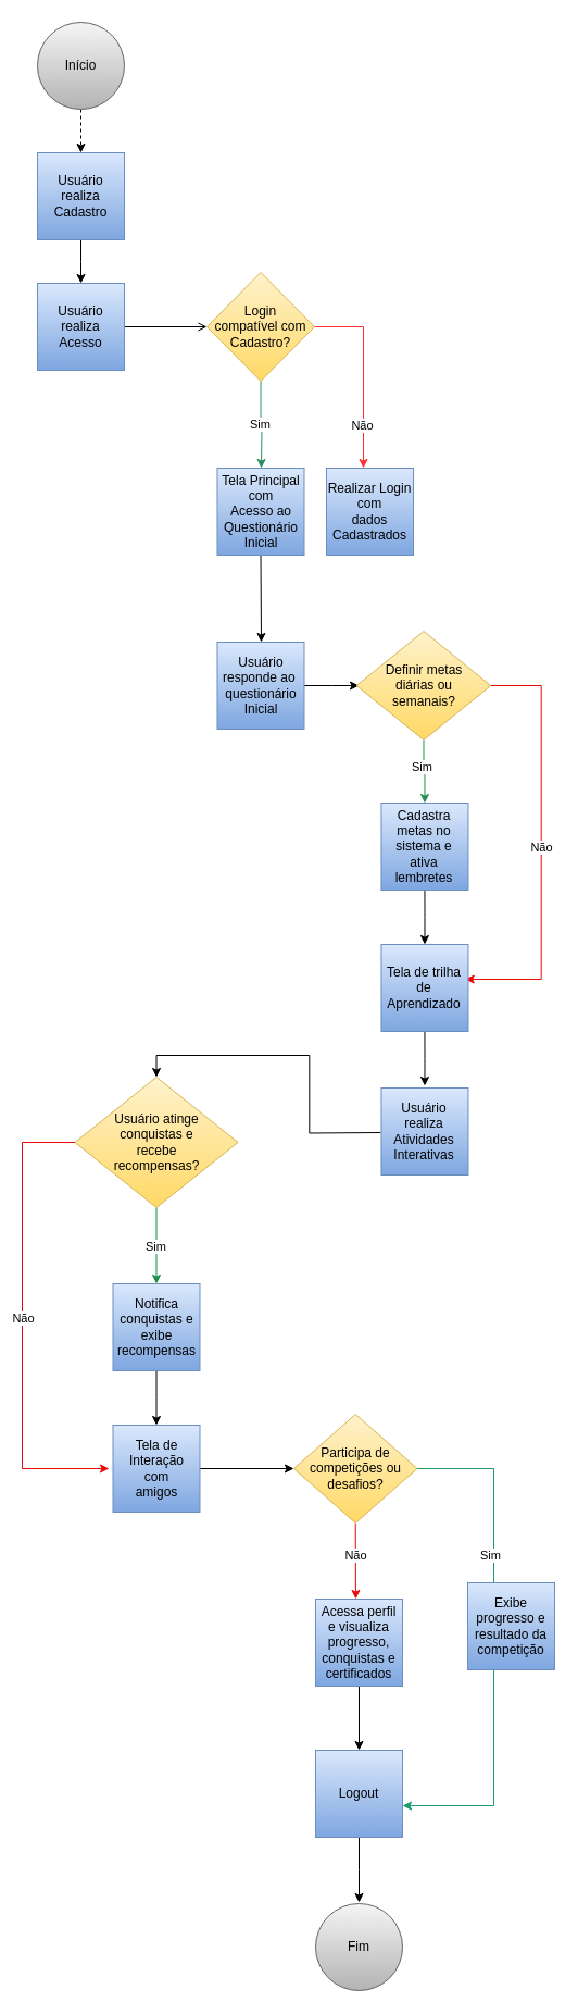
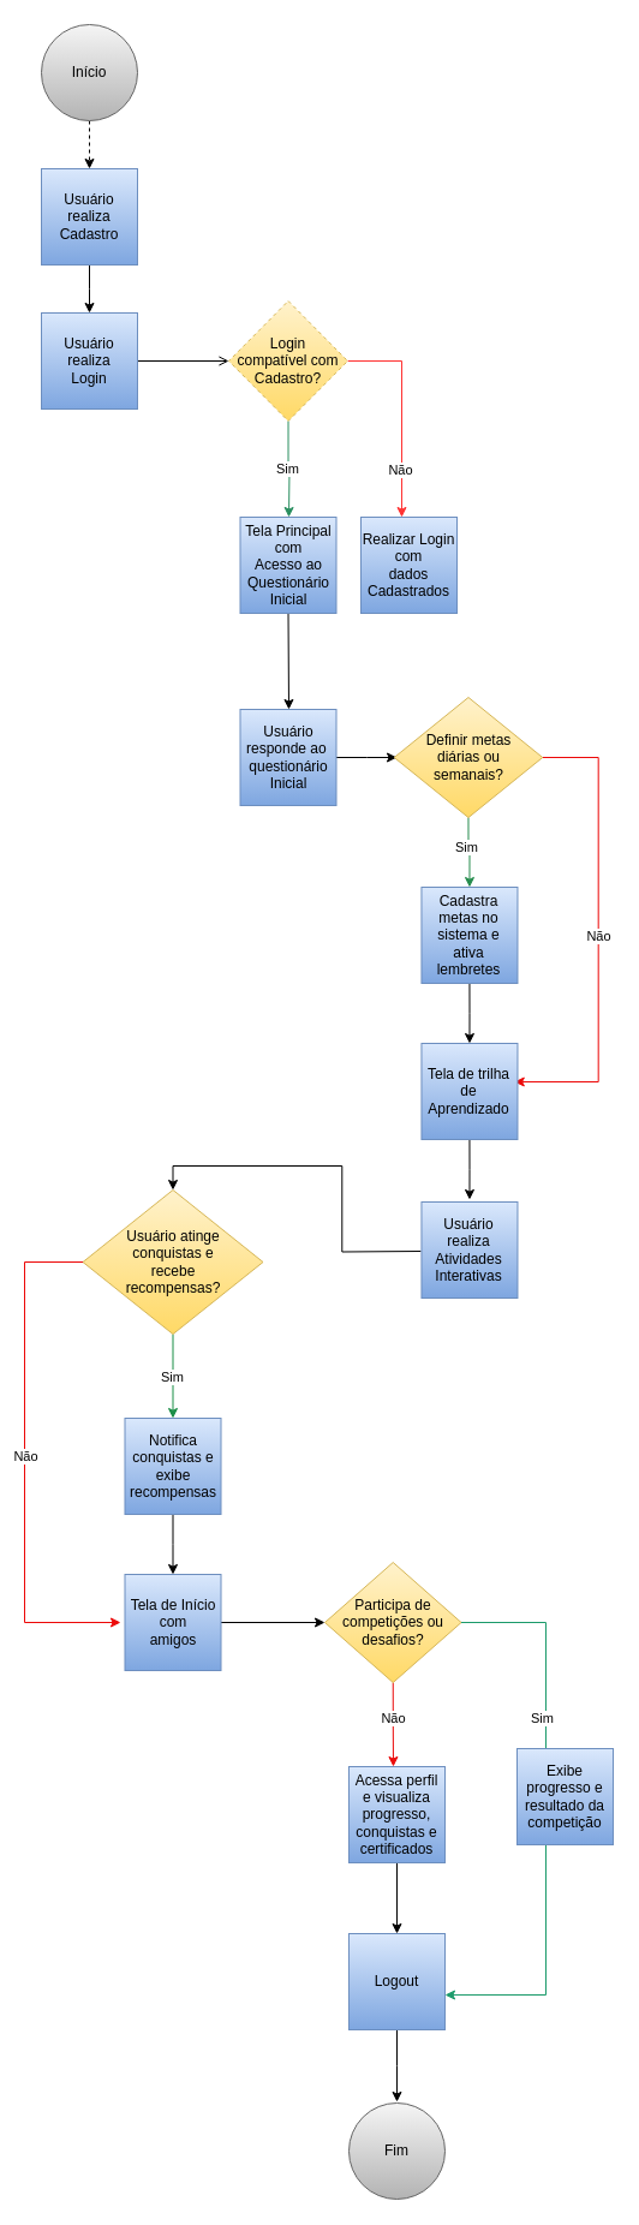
  <mxCell id="0" />
  <mxCell id="1" parent="0" />
  <mxCell id="2" style="edgeStyle=orthogonalEdgeStyle;rounded=0;orthogonalLoop=1;jettySize=auto;html=1;exitX=0.5;exitY=1;exitDx=0;exitDy=0;dashed=1;" parent="1" source="3" target="5" edge="1"><mxGeometry relative="1" as="geometry"><mxPoint x="74" y="140" as="targetPoint" /></mxGeometry></mxCell>
  <mxCell id="3" value="&lt;div&gt;Início&lt;/div&gt;" style="ellipse;whiteSpace=wrap;html=1;aspect=fixed;fillColor=#f5f5f5;gradientColor=#b3b3b3;strokeColor=#666666;" parent="1" vertex="1"><mxGeometry x="34" y="20" width="80" height="80" as="geometry" /></mxCell>
  <mxCell id="4" style="edgeStyle=orthogonalEdgeStyle;rounded=0;orthogonalLoop=1;jettySize=auto;html=1;exitX=0.5;exitY=1;exitDx=0;exitDy=0;" parent="1" source="5" edge="1"><mxGeometry relative="1" as="geometry"><mxPoint x="74" y="260" as="targetPoint" /></mxGeometry></mxCell>
  <mxCell id="5" value="Usuário realiza&lt;div&gt;Cadastro&lt;/div&gt;" style="whiteSpace=wrap;html=1;aspect=fixed;fillColor=#dae8fc;gradientColor=#7ea6e0;strokeColor=#6c8ebf;" parent="1" vertex="1"><mxGeometry x="34" y="140" width="80" height="80" as="geometry" /></mxCell>
  <mxCell id="6" style="edgeStyle=orthogonalEdgeStyle;rounded=0;orthogonalLoop=1;jettySize=auto;html=1;exitX=1;exitY=0.5;exitDx=0;exitDy=0;endArrow=open;" parent="1" source="7" target="12" edge="1"><mxGeometry relative="1" as="geometry"><mxPoint x="74" y="380" as="targetPoint" /></mxGeometry></mxCell>
- <mxCell id="7" value="Usuário realiza&lt;div&gt;Acesso&lt;/div&gt;" style="whiteSpace=wrap;html=1;aspect=fixed;fillColor=#dae8fc;gradientColor=#7ea6e0;strokeColor=#6c8ebf;" parent="1" vertex="1"><mxGeometry x="34" y="260" width="80" height="80" as="geometry" /></mxCell>
+ <mxCell id="7" value="Usuário realiza&lt;div&gt;Login&lt;/div&gt;" style="whiteSpace=wrap;html=1;aspect=fixed;fillColor=#dae8fc;gradientColor=#7ea6e0;strokeColor=#6c8ebf;" parent="1" vertex="1"><mxGeometry x="34" y="260" width="80" height="80" as="geometry" /></mxCell>
  <mxCell id="8" style="edgeStyle=orthogonalEdgeStyle;rounded=0;orthogonalLoop=1;jettySize=auto;html=1;strokeColor=#FF3333;exitX=1;exitY=0.5;exitDx=0;exitDy=0;" parent="1" edge="1" source="12"><mxGeometry relative="1" as="geometry"><mxPoint x="334" y="430" as="targetPoint" /><mxPoint x="289" y="310" as="sourcePoint" /><Array as="points"><mxPoint x="334" y="300" /></Array></mxGeometry></mxCell>
  <mxCell id="9" value="Não" style="edgeLabel;html=1;align=center;verticalAlign=middle;resizable=0;points=[];" parent="8" vertex="1" connectable="0"><mxGeometry x="-0.178" relative="1" as="geometry"><mxPoint x="-2" y="63" as="offset" /></mxGeometry></mxCell>
  <mxCell id="10" style="edgeStyle=orthogonalEdgeStyle;rounded=0;orthogonalLoop=1;jettySize=auto;html=1;exitX=0.5;exitY=1;exitDx=0;exitDy=0;strokeColor=#298e5f;" parent="1" source="12" edge="1"><mxGeometry relative="1" as="geometry"><mxPoint x="240" y="430" as="targetPoint" /></mxGeometry></mxCell>
  <mxCell id="11" value="Sim" style="edgeLabel;html=1;align=center;verticalAlign=middle;resizable=0;points=[];" parent="10" vertex="1" connectable="0"><mxGeometry x="-0.041" y="-1" relative="1" as="geometry"><mxPoint as="offset" /></mxGeometry></mxCell>
- <mxCell id="12" value="Login&lt;div&gt;compatível com&lt;/div&gt;&lt;div&gt;Cadastro?&lt;/div&gt;" style="rhombus;whiteSpace=wrap;html=1;fillColor=#fff2cc;gradientColor=#ffd966;strokeColor=#d6b656;" parent="1" vertex="1"><mxGeometry x="190" y="250" width="99" height="100" as="geometry" /></mxCell>
+ <mxCell id="12" value="Login&lt;div&gt;compatível com&lt;/div&gt;&lt;div&gt;Cadastro?&lt;/div&gt;" style="rhombus;whiteSpace=wrap;html=1;fillColor=#fff2cc;gradientColor=#ffd966;strokeColor=#d6b656;dashed=1;" parent="1" vertex="1"><mxGeometry x="190" y="250" width="99" height="100" as="geometry" /></mxCell>
  <mxCell id="13" value="Realizar Login&lt;div&gt;com&lt;/div&gt;&lt;div&gt;dados&lt;/div&gt;&lt;div&gt;Cadastrados&lt;/div&gt;" style="whiteSpace=wrap;html=1;aspect=fixed;fillColor=#dae8fc;gradientColor=#7ea6e0;strokeColor=#6c8ebf;" parent="1" vertex="1"><mxGeometry x="300" y="430" width="80" height="80" as="geometry" /></mxCell>
  <mxCell id="14" style="rounded=0;orthogonalLoop=1;jettySize=auto;html=1;exitX=0.5;exitY=1;exitDx=0;exitDy=0;" parent="1" source="15" edge="1"><mxGeometry relative="1" as="geometry"><mxPoint x="240" y="590" as="targetPoint" /><mxPoint x="240" y="530" as="sourcePoint" /></mxGeometry></mxCell>
  <mxCell id="15" value="Tela Principal com&lt;div&gt;Acesso ao&lt;/div&gt;&lt;div&gt;Questionário&lt;/div&gt;&lt;div&gt;Inicial&lt;/div&gt;" style="whiteSpace=wrap;html=1;aspect=fixed;fillColor=#dae8fc;gradientColor=#7ea6e0;strokeColor=#6c8ebf;" parent="1" vertex="1"><mxGeometry x="199.5" y="430" width="80" height="80" as="geometry" /></mxCell>
  <mxCell id="16" style="edgeStyle=orthogonalEdgeStyle;rounded=0;orthogonalLoop=1;jettySize=auto;html=1;exitX=1;exitY=0.5;exitDx=0;exitDy=0;" parent="1" source="17" edge="1"><mxGeometry relative="1" as="geometry"><mxPoint x="330" y="630" as="targetPoint" /></mxGeometry></mxCell>
  <mxCell id="17" value="Usuário responde ao&amp;nbsp;&lt;div&gt;questionário&lt;/div&gt;&lt;div&gt;Inicial&lt;/div&gt;" style="whiteSpace=wrap;html=1;aspect=fixed;fillColor=#dae8fc;gradientColor=#7ea6e0;strokeColor=#6c8ebf;" parent="1" vertex="1"><mxGeometry x="199.5" y="590" width="80" height="80" as="geometry" /></mxCell>
  <mxCell id="18" style="edgeStyle=orthogonalEdgeStyle;rounded=0;orthogonalLoop=1;jettySize=auto;html=1;exitX=0.5;exitY=1;exitDx=0;exitDy=0;entryX=0.5;entryY=0;entryDx=0;entryDy=0;strokeColor=#268c4d;" parent="1" source="22" target="24" edge="1"><mxGeometry relative="1" as="geometry"><mxPoint x="449.48" y="730" as="targetPoint" /></mxGeometry></mxCell>
  <mxCell id="19" value="Sim" style="edgeLabel;html=1;align=center;verticalAlign=middle;resizable=0;points=[];" parent="18" vertex="1" connectable="0"><mxGeometry x="-0.2" y="-2" relative="1" as="geometry"><mxPoint as="offset" /></mxGeometry></mxCell>
  <mxCell id="20" style="edgeStyle=orthogonalEdgeStyle;rounded=0;orthogonalLoop=1;jettySize=auto;html=1;exitX=1;exitY=0.5;exitDx=0;exitDy=0;entryX=0.966;entryY=0.4;entryDx=0;entryDy=0;fillColor=#f8cecc;gradientColor=#ea6b66;strokeColor=#ec0909;entryPerimeter=0;" parent="1" source="22" target="26" edge="1"><mxGeometry relative="1" as="geometry"><Array as="points"><mxPoint x="497.73" y="630" /><mxPoint x="497.73" y="900" /></Array><mxPoint x="472.03" y="620" as="sourcePoint" /><mxPoint x="451.26" y="898" as="targetPoint" /></mxGeometry></mxCell>
  <mxCell id="21" value="Não" style="edgeLabel;html=1;align=center;verticalAlign=middle;resizable=0;points=[];" parent="20" vertex="1" connectable="0"><mxGeometry x="-0.031" y="2" relative="1" as="geometry"><mxPoint x="-2" y="8" as="offset" /></mxGeometry></mxCell>
  <mxCell id="22" value="Definir metas&lt;div&gt;diárias ou&lt;/div&gt;&lt;div&gt;semanais?&lt;/div&gt;" style="rhombus;whiteSpace=wrap;html=1;fillColor=#fff2cc;gradientColor=#ffd966;strokeColor=#d6b656;" parent="1" vertex="1"><mxGeometry x="327.73" y="580" width="123.5" height="100" as="geometry" /></mxCell>
  <mxCell id="23" style="edgeStyle=orthogonalEdgeStyle;rounded=0;orthogonalLoop=1;jettySize=auto;html=1;exitX=0.5;exitY=1;exitDx=0;exitDy=0;" parent="1" source="24" edge="1"><mxGeometry relative="1" as="geometry"><mxPoint x="390.46" y="868" as="targetPoint" /></mxGeometry></mxCell>
  <mxCell id="24" value="Cadastra metas no&lt;div&gt;sistema e&lt;/div&gt;&lt;div&gt;ativa lembretes&lt;/div&gt;" style="whiteSpace=wrap;html=1;aspect=fixed;fillColor=#dae8fc;gradientColor=#7ea6e0;strokeColor=#6c8ebf;" parent="1" vertex="1"><mxGeometry x="350.46" y="738" width="80" height="80" as="geometry" /></mxCell>
  <mxCell id="25" style="edgeStyle=orthogonalEdgeStyle;rounded=0;orthogonalLoop=1;jettySize=auto;html=1;exitX=0.5;exitY=1;exitDx=0;exitDy=0;" parent="1" source="26" edge="1"><mxGeometry relative="1" as="geometry"><mxPoint x="390.46" y="998" as="targetPoint" /></mxGeometry></mxCell>
  <mxCell id="26" value="Tela de trilha&lt;div&gt;de&lt;/div&gt;&lt;div&gt;Aprendizado&lt;/div&gt;" style="whiteSpace=wrap;html=1;aspect=fixed;fillColor=#dae8fc;gradientColor=#7ea6e0;strokeColor=#6c8ebf;" parent="1" vertex="1"><mxGeometry x="350.46" y="868" width="80" height="80" as="geometry" /></mxCell>
  <mxCell id="27" style="edgeStyle=orthogonalEdgeStyle;rounded=0;orthogonalLoop=1;jettySize=auto;html=1;entryX=0.5;entryY=0;entryDx=0;entryDy=0;" parent="1" edge="1" target="31"><mxGeometry relative="1" as="geometry"><mxPoint x="230" y="1050" as="targetPoint" /><mxPoint x="350" y="1041" as="sourcePoint" /></mxGeometry></mxCell>
  <mxCell id="28" value="Usuário&lt;div&gt;realiza&lt;/div&gt;&lt;div&gt;Atividades&lt;/div&gt;&lt;div&gt;Interativas&lt;/div&gt;" style="whiteSpace=wrap;html=1;aspect=fixed;fillColor=#dae8fc;gradientColor=#7ea6e0;strokeColor=#6c8ebf;" parent="1" vertex="1"><mxGeometry x="350.46" y="1000" width="80" height="80" as="geometry" /></mxCell>
  <mxCell id="29" style="edgeStyle=orthogonalEdgeStyle;rounded=0;orthogonalLoop=1;jettySize=auto;html=1;exitX=0.5;exitY=1;exitDx=0;exitDy=0;strokeColor=#1a8e47;" parent="1" source="31" edge="1"><mxGeometry relative="1" as="geometry"><mxPoint x="143.5" y="1180" as="targetPoint" /></mxGeometry></mxCell>
  <mxCell id="30" value="Sim" style="edgeLabel;html=1;align=center;verticalAlign=middle;resizable=0;points=[];" parent="29" vertex="1" connectable="0"><mxGeometry x="-0.007" y="-1" relative="1" as="geometry"><mxPoint x="-1" y="-1" as="offset" /></mxGeometry></mxCell>
  <mxCell id="31" value="Usuário atinge&lt;div&gt;conquistas e&lt;/div&gt;&lt;div&gt;recebe&lt;/div&gt;&lt;div&gt;recompensas?&lt;/div&gt;" style="rhombus;whiteSpace=wrap;html=1;fillColor=#fff2cc;gradientColor=#ffd966;strokeColor=#d6b656;" parent="1" vertex="1"><mxGeometry x="68.5" y="990" width="150" height="120" as="geometry" /></mxCell>
  <mxCell id="32" style="edgeStyle=orthogonalEdgeStyle;rounded=0;orthogonalLoop=1;jettySize=auto;html=1;exitX=0.5;exitY=1;exitDx=0;exitDy=0;" parent="1" source="33" edge="1"><mxGeometry relative="1" as="geometry"><mxPoint x="143.5" y="1310" as="targetPoint" /></mxGeometry></mxCell>
  <mxCell id="33" value="Notifica conquistas e&lt;div&gt;exibe&lt;/div&gt;&lt;div&gt;recompensas&lt;/div&gt;" style="whiteSpace=wrap;html=1;aspect=fixed;fillColor=#dae8fc;gradientColor=#7ea6e0;strokeColor=#6c8ebf;" parent="1" vertex="1"><mxGeometry x="103.5" y="1180" width="80" height="80" as="geometry" /></mxCell>
  <mxCell id="34" style="rounded=0;orthogonalLoop=1;jettySize=auto;html=1;exitX=1;exitY=0.5;exitDx=0;exitDy=0;entryX=0;entryY=0.5;entryDx=0;entryDy=0;" parent="1" source="35" edge="1" target="40"><mxGeometry relative="1" as="geometry"><mxPoint x="143.5" y="1440" as="targetPoint" /></mxGeometry></mxCell>
- <mxCell id="35" value="Tela de Interação&lt;div&gt;com&lt;/div&gt;&lt;div&gt;amigos&lt;/div&gt;" style="whiteSpace=wrap;html=1;aspect=fixed;fillColor=#dae8fc;gradientColor=#7ea6e0;strokeColor=#6c8ebf;" parent="1" vertex="1"><mxGeometry x="103.5" y="1310" width="80" height="80" as="geometry" /></mxCell>
+ <mxCell id="35" value="Tela de Início&lt;div&gt;com&lt;/div&gt;&lt;div&gt;amigos&lt;/div&gt;" style="whiteSpace=wrap;html=1;aspect=fixed;fillColor=#dae8fc;gradientColor=#7ea6e0;strokeColor=#6c8ebf;" parent="1" vertex="1"><mxGeometry x="103.5" y="1310" width="80" height="80" as="geometry" /></mxCell>
  <mxCell id="36" style="edgeStyle=orthogonalEdgeStyle;rounded=0;orthogonalLoop=1;jettySize=auto;html=1;exitX=0.5;exitY=1;exitDx=0;exitDy=0;strokeColor=#ea0b0b;" parent="1" source="40" edge="1"><mxGeometry relative="1" as="geometry"><mxPoint x="327" y="1470" as="targetPoint" /></mxGeometry></mxCell>
  <mxCell id="37" value="Não" style="edgeLabel;html=1;align=center;verticalAlign=middle;resizable=0;points=[];" parent="36" vertex="1" connectable="0"><mxGeometry x="0.141" relative="1" as="geometry"><mxPoint x="-1" y="-10" as="offset" /></mxGeometry></mxCell>
  <mxCell id="38" style="edgeStyle=orthogonalEdgeStyle;rounded=0;orthogonalLoop=1;jettySize=auto;html=1;strokeColor=#1c9b6b;entryX=1;entryY=0.638;entryDx=0;entryDy=0;entryPerimeter=0;" parent="1" target="45" edge="1"><mxGeometry relative="1" as="geometry"><Array as="points"><mxPoint x="454" y="1350" /><mxPoint x="454" y="1660" /></Array><mxPoint x="383.5" y="1350" as="sourcePoint" /><mxPoint x="383.5" y="1660" as="targetPoint" /></mxGeometry></mxCell>
  <mxCell id="39" value="Sim" style="edgeLabel;html=1;align=center;verticalAlign=middle;resizable=0;points=[];" parent="38" vertex="1" connectable="0"><mxGeometry x="-0.586" y="-1" relative="1" as="geometry"><mxPoint x="-3" y="54" as="offset" /></mxGeometry></mxCell>
  <mxCell id="40" value="Participa de&lt;div&gt;competições ou&lt;/div&gt;&lt;div&gt;desafios?&lt;/div&gt;" style="rhombus;whiteSpace=wrap;html=1;fillColor=#fff2cc;gradientColor=#ffd966;strokeColor=#d6b656;" parent="1" vertex="1"><mxGeometry x="270" y="1300" width="113.5" height="100" as="geometry" /></mxCell>
  <mxCell id="41" style="edgeStyle=orthogonalEdgeStyle;rounded=0;orthogonalLoop=1;jettySize=auto;html=1;exitX=0.5;exitY=1;exitDx=0;exitDy=0;" parent="1" source="42" edge="1"><mxGeometry relative="1" as="geometry"><mxPoint x="330" y="1609" as="targetPoint" /></mxGeometry></mxCell>
  <mxCell id="42" value="Acessa perfil&lt;div&gt;e visualiza&lt;/div&gt;&lt;div&gt;progresso,&lt;/div&gt;&lt;div&gt;conquistas e&lt;/div&gt;&lt;div&gt;certificados&lt;/div&gt;" style="whiteSpace=wrap;html=1;aspect=fixed;fillColor=#dae8fc;gradientColor=#7ea6e0;strokeColor=#6c8ebf;" parent="1" vertex="1"><mxGeometry x="290" y="1470" width="80" height="80" as="geometry" /></mxCell>
  <mxCell id="43" value="Exibe progresso e&lt;div&gt;resultado da&lt;/div&gt;&lt;div&gt;competição&lt;/div&gt;" style="whiteSpace=wrap;html=1;aspect=fixed;fillColor=#dae8fc;gradientColor=#7ea6e0;strokeColor=#6c8ebf;" parent="1" vertex="1"><mxGeometry x="430" y="1455" width="80" height="80" as="geometry" /></mxCell>
  <mxCell id="44" style="edgeStyle=orthogonalEdgeStyle;rounded=0;orthogonalLoop=1;jettySize=auto;html=1;exitX=0.5;exitY=1;exitDx=0;exitDy=0;" parent="1" source="45" edge="1"><mxGeometry relative="1" as="geometry"><mxPoint x="330" y="1749" as="targetPoint" /></mxGeometry></mxCell>
  <mxCell id="45" value="Logout" style="whiteSpace=wrap;html=1;aspect=fixed;fillColor=#dae8fc;gradientColor=#7ea6e0;strokeColor=#6c8ebf;" parent="1" vertex="1"><mxGeometry x="290" y="1609" width="80" height="80" as="geometry" /></mxCell>
  <mxCell id="46" value="&lt;div&gt;Fim&lt;/div&gt;" style="ellipse;whiteSpace=wrap;html=1;aspect=fixed;fillColor=#f5f5f5;gradientColor=#b3b3b3;strokeColor=#666666;" parent="1" vertex="1"><mxGeometry x="290" y="1750" width="80" height="80" as="geometry" /></mxCell>
  <mxCell id="47" style="edgeStyle=orthogonalEdgeStyle;rounded=0;orthogonalLoop=1;jettySize=auto;html=1;exitX=0;exitY=0.5;exitDx=0;exitDy=0;strokeColor=#ec0909;" edge="1" parent="1" source="31"><mxGeometry relative="1" as="geometry"><Array as="points"><mxPoint x="20" y="1050" /><mxPoint x="20" y="1350" /></Array><mxPoint x="48" y="1060" as="sourcePoint" /><mxPoint x="100" y="1350" as="targetPoint" /></mxGeometry></mxCell>
  <mxCell id="48" value="Não" style="edgeLabel;html=1;align=center;verticalAlign=middle;resizable=0;points=[];" vertex="1" connectable="0" parent="47"><mxGeometry x="-0.02" relative="1" as="geometry"><mxPoint as="offset" /></mxGeometry></mxCell>
